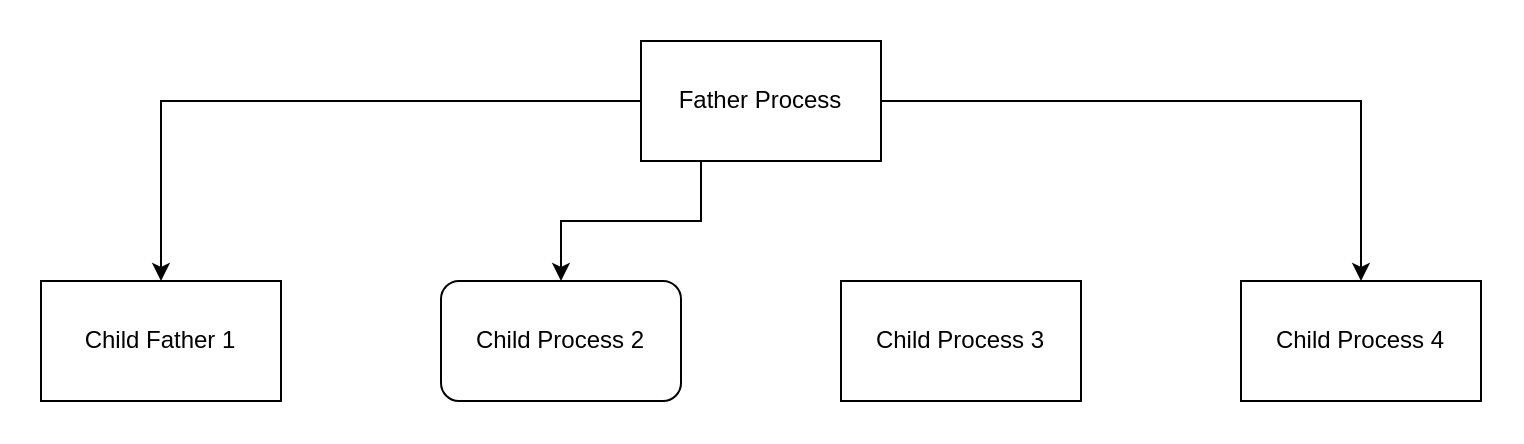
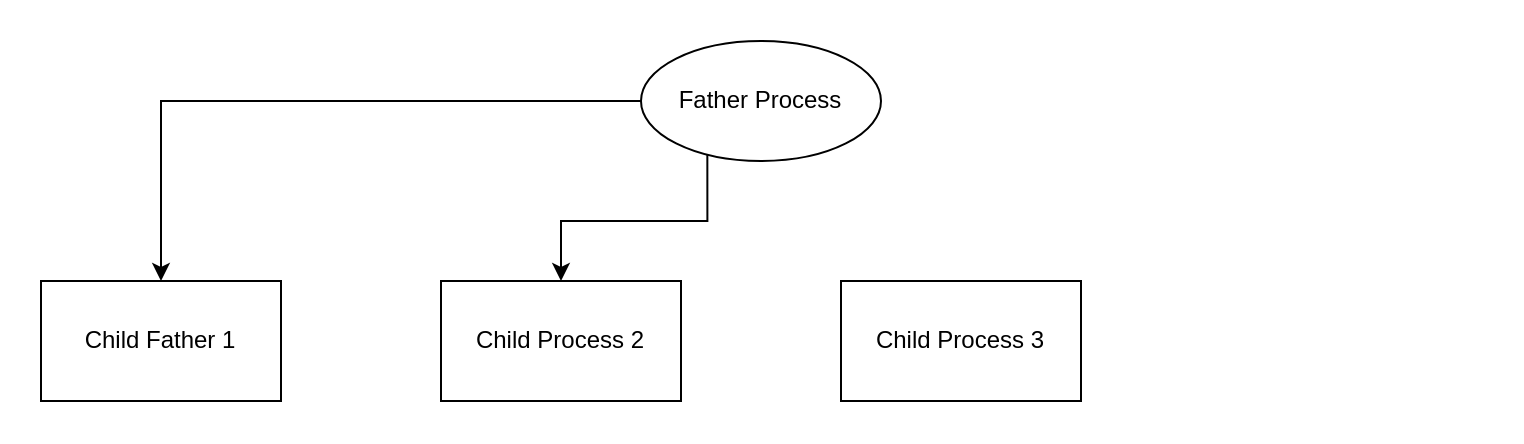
  <mxCell id="0" />
  <mxCell id="1" parent="0" />
  <mxCell id="2" style="edgeStyle=orthogonalEdgeStyle;rounded=0;orthogonalLoop=1;jettySize=auto;html=1;exitX=0;exitY=0.5;exitDx=0;exitDy=0;entryX=0.5;entryY=0;entryDx=0;entryDy=0;" edge="1" parent="1" source="5" target="6"><mxGeometry relative="1" as="geometry" /></mxCell>
  <mxCell id="3" style="edgeStyle=orthogonalEdgeStyle;rounded=0;orthogonalLoop=1;jettySize=auto;html=1;exitX=0.25;exitY=1;exitDx=0;exitDy=0;entryX=0.5;entryY=0;entryDx=0;entryDy=0;" edge="1" parent="1" source="5" target="9"><mxGeometry relative="1" as="geometry" /></mxCell>
- <mxCell id="4" style="edgeStyle=orthogonalEdgeStyle;rounded=0;orthogonalLoop=1;jettySize=auto;html=1;exitX=1;exitY=0.5;exitDx=0;exitDy=0;entryX=0.5;entryY=0;entryDx=0;entryDy=0;" edge="1" parent="1" source="5" target="7"><mxGeometry relative="1" as="geometry" /></mxCell>
- <mxCell id="5" value="Father Process" style="rounded=0;whiteSpace=wrap;html=1;" vertex="1" parent="1"><mxGeometry x="320" y="20" width="120" height="60" as="geometry" /></mxCell>
+ <mxCell id="5" value="Father Process" style="ellipse;whiteSpace=wrap;html=1;" vertex="1" parent="1"><mxGeometry x="320" y="20" width="120" height="60" as="geometry" /></mxCell>
  <mxCell id="6" value="Child Father 1" style="rounded=0;whiteSpace=wrap;html=1;" vertex="1" parent="1"><mxGeometry x="20" y="140" width="120" height="60" as="geometry" /></mxCell>
- <mxCell id="7" value="Child Process 4" style="rounded=0;whiteSpace=wrap;html=1;" vertex="1" parent="1"><mxGeometry x="620" y="140" width="120" height="60" as="geometry" /></mxCell>
  <mxCell id="8" value="Child Process 3" style="rounded=0;whiteSpace=wrap;html=1;" vertex="1" parent="1"><mxGeometry x="420" y="140" width="120" height="60" as="geometry" /></mxCell>
- <mxCell id="9" value="Child Process 2" style="whiteSpace=wrap;html=1;rounded=1;" vertex="1" parent="1"><mxGeometry x="220" y="140" width="120" height="60" as="geometry" /></mxCell>
+ <mxCell id="9" value="Child Process 2" style="rounded=0;whiteSpace=wrap;html=1;" vertex="1" parent="1"><mxGeometry x="220" y="140" width="120" height="60" as="geometry" /></mxCell>
